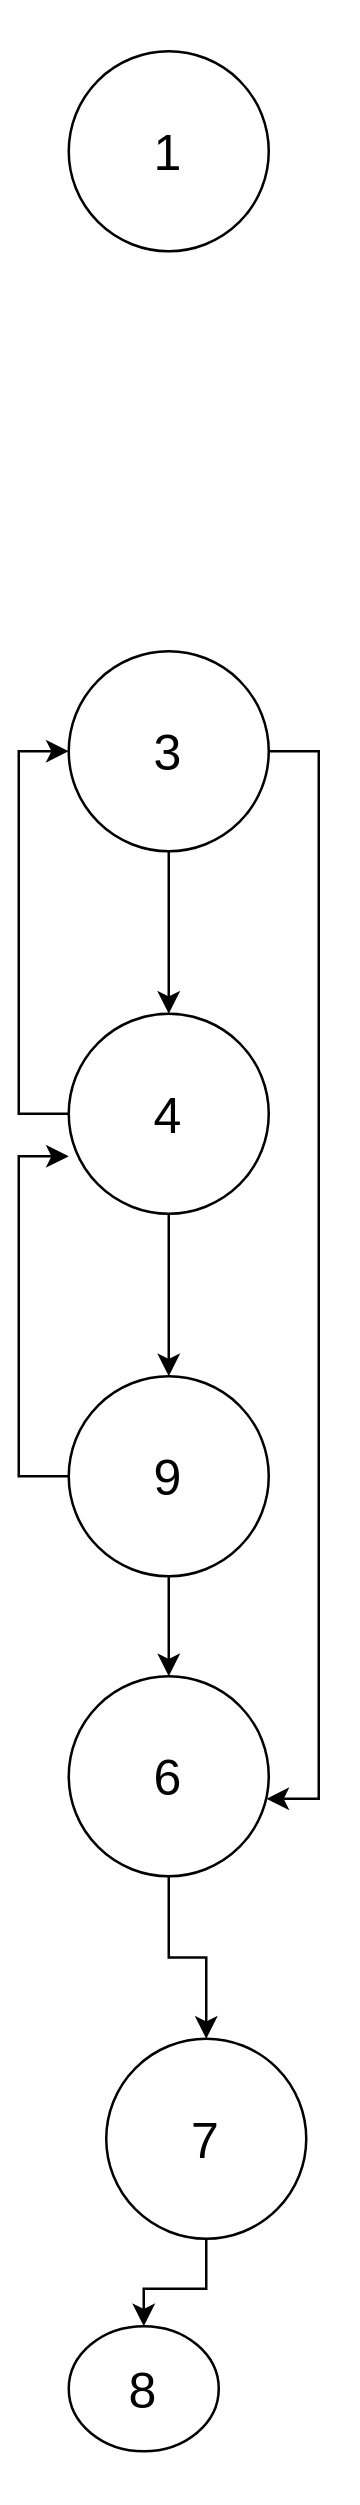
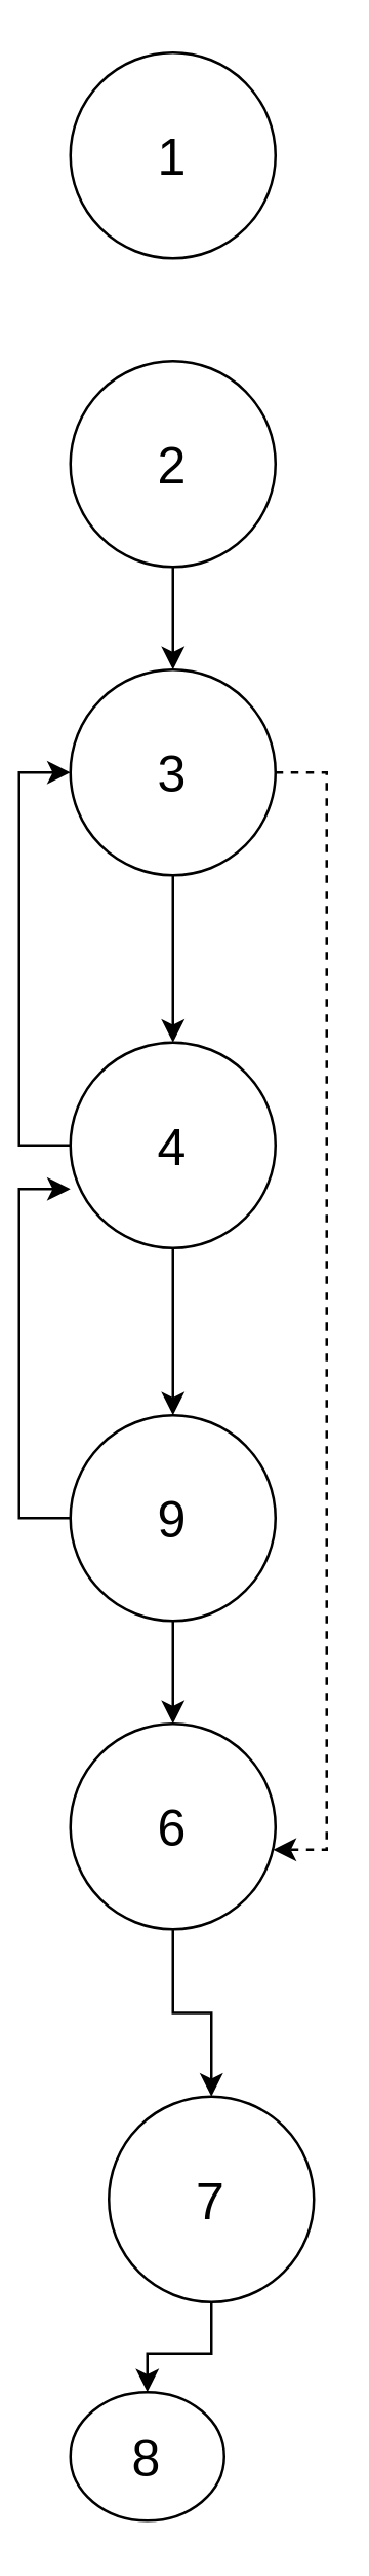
  <mxCell id="0" />
  <mxCell id="1" parent="0" />
  <mxCell id="2" value="&lt;font style=&quot;font-size: 20px;&quot;&gt;1&lt;/font&gt;" style="ellipse;whiteSpace=wrap;html=1;aspect=fixed;" vertex="1" parent="1"><mxGeometry x="20" y="20" width="80" height="80" as="geometry" /></mxCell>
+ <mxCell id="3" style="edgeStyle=orthogonalEdgeStyle;rounded=0;orthogonalLoop=1;jettySize=auto;html=1;exitX=0.5;exitY=1;exitDx=0;exitDy=0;entryX=0.5;entryY=0;entryDx=0;entryDy=0;fontSize=20;" edge="1" parent="1" source="4" target="7"><mxGeometry relative="1" as="geometry" /></mxCell>
+ <mxCell id="4" value="&lt;font style=&quot;font-size: 20px;&quot;&gt;2&lt;/font&gt;" style="ellipse;whiteSpace=wrap;html=1;aspect=fixed;" vertex="1" parent="1"><mxGeometry x="20" y="140" width="80" height="80" as="geometry" /></mxCell>
  <mxCell id="5" style="edgeStyle=orthogonalEdgeStyle;rounded=0;orthogonalLoop=1;jettySize=auto;html=1;exitX=0.5;exitY=1;exitDx=0;exitDy=0;entryX=0.5;entryY=0;entryDx=0;entryDy=0;fontSize=20;" edge="1" parent="1" source="7" target="10"><mxGeometry relative="1" as="geometry" /></mxCell>
- <mxCell id="6" style="edgeStyle=orthogonalEdgeStyle;rounded=0;orthogonalLoop=1;jettySize=auto;html=1;exitX=1;exitY=0.5;exitDx=0;exitDy=0;entryX=0.988;entryY=0.613;entryDx=0;entryDy=0;entryPerimeter=0;fontSize=20;" edge="1" parent="1" source="7" target="14"><mxGeometry relative="1" as="geometry" /></mxCell>
+ <mxCell id="6" style="edgeStyle=orthogonalEdgeStyle;rounded=0;orthogonalLoop=1;jettySize=auto;html=1;exitX=1;exitY=0.5;exitDx=0;exitDy=0;entryX=0.988;entryY=0.613;entryDx=0;entryDy=0;entryPerimeter=0;fontSize=20;dashed=1;" edge="1" parent="1" source="7" target="14"><mxGeometry relative="1" as="geometry" /></mxCell>
  <mxCell id="7" value="&lt;font style=&quot;font-size: 20px;&quot;&gt;3&lt;/font&gt;" style="ellipse;whiteSpace=wrap;html=1;aspect=fixed;" vertex="1" parent="1"><mxGeometry x="20" y="260" width="80" height="80" as="geometry" /></mxCell>
  <mxCell id="8" style="edgeStyle=orthogonalEdgeStyle;rounded=0;orthogonalLoop=1;jettySize=auto;html=1;exitX=0.5;exitY=1;exitDx=0;exitDy=0;entryX=0.5;entryY=0;entryDx=0;entryDy=0;fontSize=20;" edge="1" parent="1" source="10" target="17"><mxGeometry relative="1" as="geometry" /></mxCell>
  <mxCell id="9" style="edgeStyle=orthogonalEdgeStyle;rounded=0;orthogonalLoop=1;jettySize=auto;html=1;exitX=0;exitY=0.5;exitDx=0;exitDy=0;entryX=0;entryY=0.5;entryDx=0;entryDy=0;fontSize=20;" edge="1" parent="1" source="10" target="7"><mxGeometry relative="1" as="geometry" /></mxCell>
  <mxCell id="10" value="&lt;font style=&quot;font-size: 20px;&quot;&gt;4&lt;/font&gt;" style="ellipse;whiteSpace=wrap;html=1;aspect=fixed;" vertex="1" parent="1"><mxGeometry x="20" y="405" width="80" height="80" as="geometry" /></mxCell>
  <mxCell id="11" style="edgeStyle=orthogonalEdgeStyle;rounded=0;orthogonalLoop=1;jettySize=auto;html=1;exitX=0.5;exitY=1;exitDx=0;exitDy=0;entryX=0.5;entryY=0;entryDx=0;entryDy=0;fontSize=20;" edge="1" parent="1" source="12" target="18"><mxGeometry relative="1" as="geometry" /></mxCell>
  <mxCell id="12" value="&lt;font style=&quot;font-size: 20px;&quot;&gt;7&lt;/font&gt;" style="ellipse;whiteSpace=wrap;html=1;aspect=fixed;" vertex="1" parent="1"><mxGeometry x="35" y="815" width="80" height="80" as="geometry" /></mxCell>
  <mxCell id="13" style="edgeStyle=orthogonalEdgeStyle;rounded=0;orthogonalLoop=1;jettySize=auto;html=1;exitX=0.5;exitY=1;exitDx=0;exitDy=0;fontSize=20;" edge="1" parent="1" source="14" target="12"><mxGeometry relative="1" as="geometry" /></mxCell>
  <mxCell id="14" value="&lt;font style=&quot;font-size: 20px;&quot;&gt;6&lt;/font&gt;" style="ellipse;whiteSpace=wrap;html=1;aspect=fixed;" vertex="1" parent="1"><mxGeometry x="20" y="670" width="80" height="80" as="geometry" /></mxCell>
  <mxCell id="15" style="edgeStyle=orthogonalEdgeStyle;rounded=0;orthogonalLoop=1;jettySize=auto;html=1;exitX=0;exitY=0.5;exitDx=0;exitDy=0;entryX=0;entryY=0.713;entryDx=0;entryDy=0;entryPerimeter=0;fontSize=20;" edge="1" parent="1" source="17" target="10"><mxGeometry relative="1" as="geometry" /></mxCell>
  <mxCell id="16" style="edgeStyle=orthogonalEdgeStyle;rounded=0;orthogonalLoop=1;jettySize=auto;html=1;exitX=0.5;exitY=1;exitDx=0;exitDy=0;entryX=0.5;entryY=0;entryDx=0;entryDy=0;fontSize=20;" edge="1" parent="1" source="17" target="14"><mxGeometry relative="1" as="geometry" /></mxCell>
  <mxCell id="17" value="&lt;font style=&quot;font-size: 20px;&quot;&gt;9&lt;/font&gt;" style="ellipse;whiteSpace=wrap;html=1;aspect=fixed;" vertex="1" parent="1"><mxGeometry x="20" y="550" width="80" height="80" as="geometry" /></mxCell>
  <mxCell id="18" value="8" style="ellipse;whiteSpace=wrap;html=1;aspect=fixed;fontSize=20;" vertex="1" parent="1"><mxGeometry x="20" y="930" width="60" height="50" as="geometry" /></mxCell>
